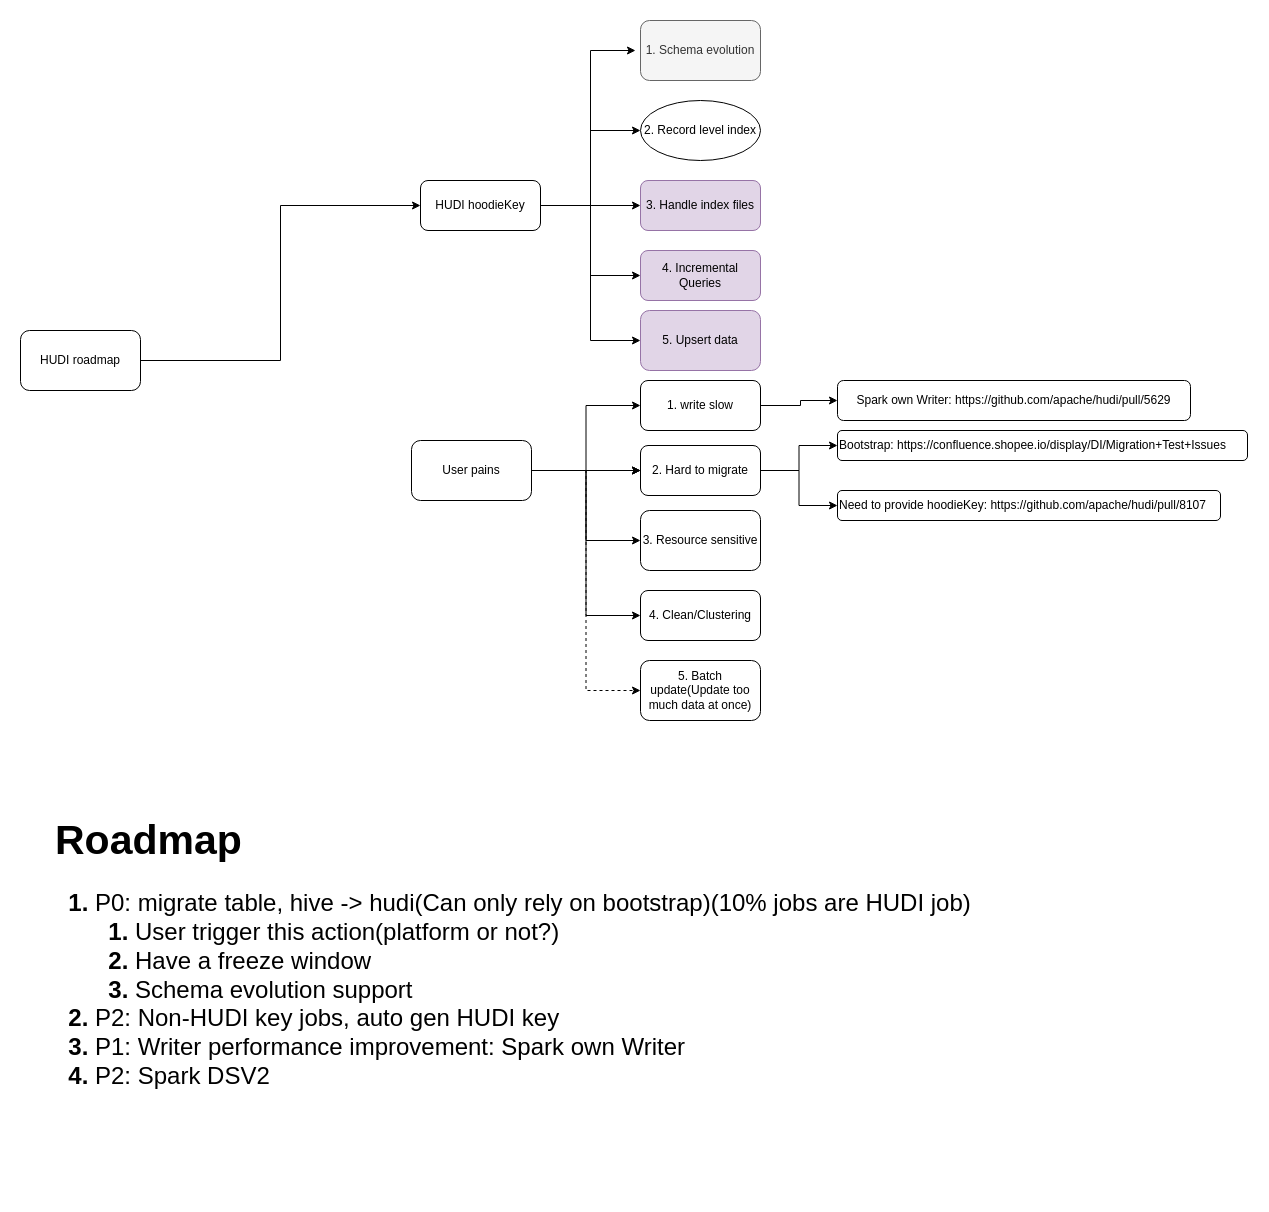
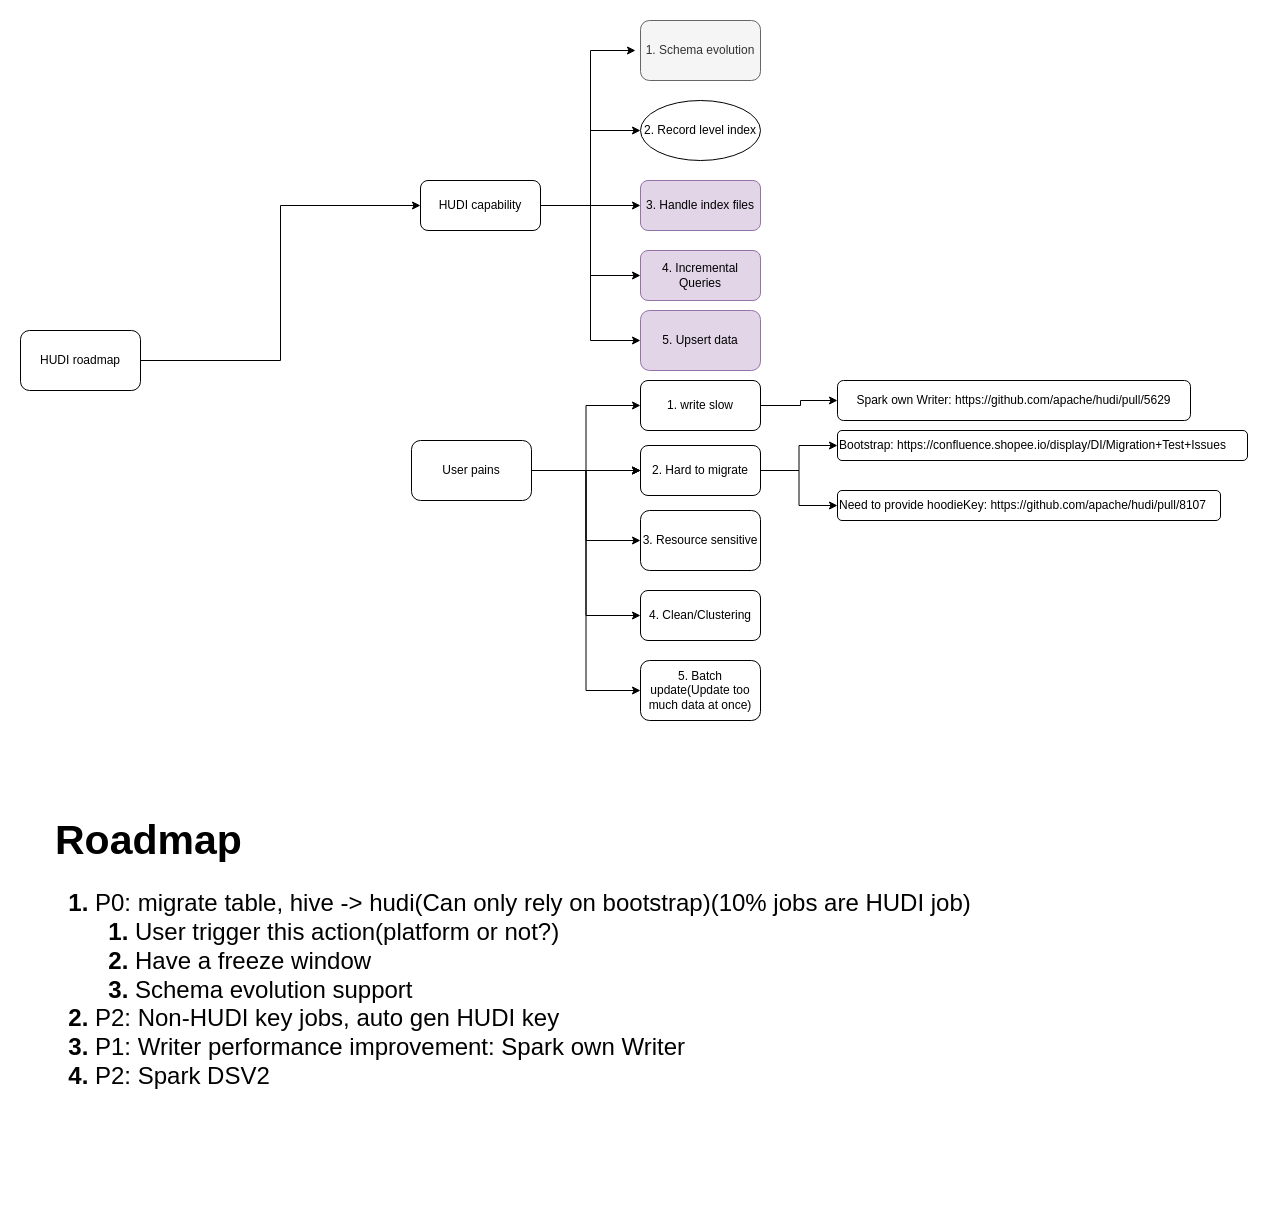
  <mxCell id="0" />
  <mxCell id="1" parent="0" />
  <mxCell id="2" value="" style="edgeStyle=orthogonalEdgeStyle;rounded=0;orthogonalLoop=1;jettySize=auto;html=1;entryX=0;entryY=0.5;entryDx=0;entryDy=0;" edge="1" parent="1" source="3" target="9"><mxGeometry relative="1" as="geometry" /></mxCell>
  <mxCell id="3" value="HUDI roadmap" style="rounded=1;whiteSpace=wrap;html=1;" vertex="1" parent="1"><mxGeometry x="20" y="330" width="120" height="60" as="geometry" /></mxCell>
  <mxCell id="4" value="" style="edgeStyle=orthogonalEdgeStyle;rounded=0;orthogonalLoop=1;jettySize=auto;html=1;entryX=0;entryY=0.5;entryDx=0;entryDy=0;exitX=1;exitY=0.5;exitDx=0;exitDy=0;" edge="1" parent="1" source="9"><mxGeometry relative="1" as="geometry"><mxPoint x="525" y="275" as="sourcePoint" /><mxPoint x="635" y="50" as="targetPoint" /><Array as="points"><mxPoint x="590" y="205" /><mxPoint x="590" y="50" /></Array></mxGeometry></mxCell>
  <mxCell id="5" value="" style="edgeStyle=orthogonalEdgeStyle;rounded=0;orthogonalLoop=1;jettySize=auto;html=1;entryX=0;entryY=0.5;entryDx=0;entryDy=0;" edge="1" parent="1" source="9" target="11"><mxGeometry relative="1" as="geometry" /></mxCell>
  <mxCell id="6" value="" style="edgeStyle=orthogonalEdgeStyle;rounded=0;orthogonalLoop=1;jettySize=auto;html=1;entryX=0;entryY=0.5;entryDx=0;entryDy=0;" edge="1" parent="1" source="9" target="12"><mxGeometry relative="1" as="geometry" /></mxCell>
  <mxCell id="7" value="" style="edgeStyle=orthogonalEdgeStyle;rounded=0;orthogonalLoop=1;jettySize=auto;html=1;entryX=0;entryY=0.5;entryDx=0;entryDy=0;" edge="1" parent="1" source="9" target="13"><mxGeometry relative="1" as="geometry" /></mxCell>
  <mxCell id="8" value="" style="edgeStyle=orthogonalEdgeStyle;rounded=0;orthogonalLoop=1;jettySize=auto;html=1;entryX=0;entryY=0.5;entryDx=0;entryDy=0;" edge="1" parent="1" source="9" target="14"><mxGeometry relative="1" as="geometry" /></mxCell>
- <mxCell id="9" value="HUDI hoodieKey" style="whiteSpace=wrap;html=1;rounded=1;" vertex="1" parent="1"><mxGeometry x="420" y="180" width="120" height="50" as="geometry" /></mxCell>
+ <mxCell id="9" value="HUDI capability" style="whiteSpace=wrap;html=1;rounded=1;" vertex="1" parent="1"><mxGeometry x="420" y="180" width="120" height="50" as="geometry" /></mxCell>
  <mxCell id="10" value="1. Schema evolution" style="whiteSpace=wrap;html=1;rounded=1;fillColor=#f5f5f5;fontColor=#333333;strokeColor=#666666;" vertex="1" parent="1"><mxGeometry x="640" y="20" width="120" height="60" as="geometry" /></mxCell>
  <mxCell id="11" value="2. Record level index" style="ellipse;whiteSpace=wrap;html=1;" vertex="1" parent="1"><mxGeometry x="640" y="100" width="120" height="60" as="geometry" /></mxCell>
  <mxCell id="12" value="3. Handle index files" style="whiteSpace=wrap;html=1;rounded=1;fillColor=#e1d5e7;strokeColor=#9673a6;" vertex="1" parent="1"><mxGeometry x="640" y="180" width="120" height="50" as="geometry" /></mxCell>
  <mxCell id="13" value="4. Incremental Queries" style="whiteSpace=wrap;html=1;rounded=1;fillColor=#e1d5e7;strokeColor=#9673a6;" vertex="1" parent="1"><mxGeometry x="640" y="250" width="120" height="50" as="geometry" /></mxCell>
  <mxCell id="14" value="5. Upsert data" style="whiteSpace=wrap;html=1;rounded=1;fillColor=#e1d5e7;strokeColor=#9673a6;" vertex="1" parent="1"><mxGeometry x="640" y="310" width="120" height="60" as="geometry" /></mxCell>
  <mxCell id="15" value="" style="edgeStyle=orthogonalEdgeStyle;rounded=0;orthogonalLoop=1;jettySize=auto;html=1;entryX=0;entryY=0.5;entryDx=0;entryDy=0;" edge="1" parent="1" source="22" target="25"><mxGeometry relative="1" as="geometry" /></mxCell>
  <mxCell id="16" value="" style="edgeStyle=orthogonalEdgeStyle;rounded=0;orthogonalLoop=1;jettySize=auto;html=1;" edge="1" parent="1" source="22" target="27"><mxGeometry relative="1" as="geometry" /></mxCell>
  <mxCell id="17" value="" style="edgeStyle=orthogonalEdgeStyle;rounded=0;orthogonalLoop=1;jettySize=auto;html=1;" edge="1" parent="1" source="22" target="27"><mxGeometry relative="1" as="geometry" /></mxCell>
  <mxCell id="18" value="" style="edgeStyle=orthogonalEdgeStyle;rounded=0;orthogonalLoop=1;jettySize=auto;html=1;" edge="1" parent="1" source="22" target="27"><mxGeometry relative="1" as="geometry" /></mxCell>
  <mxCell id="19" value="" style="edgeStyle=orthogonalEdgeStyle;rounded=0;orthogonalLoop=1;jettySize=auto;html=1;entryX=0;entryY=0.5;entryDx=0;entryDy=0;exitX=1;exitY=0.5;exitDx=0;exitDy=0;" edge="1" parent="1" source="22" target="28"><mxGeometry relative="1" as="geometry" /></mxCell>
  <mxCell id="20" style="edgeStyle=orthogonalEdgeStyle;rounded=0;orthogonalLoop=1;jettySize=auto;html=1;entryX=0;entryY=0.5;entryDx=0;entryDy=0;" edge="1" parent="1" source="22" target="31"><mxGeometry relative="1" as="geometry" /></mxCell>
- <mxCell id="21" value="" style="edgeStyle=orthogonalEdgeStyle;rounded=0;orthogonalLoop=1;jettySize=auto;html=1;entryX=0;entryY=0.5;entryDx=0;entryDy=0;dashed=1;" edge="1" parent="1" source="22" target="34"><mxGeometry relative="1" as="geometry" /></mxCell>
+ <mxCell id="21" value="" style="edgeStyle=orthogonalEdgeStyle;rounded=0;orthogonalLoop=1;jettySize=auto;html=1;entryX=0;entryY=0.5;entryDx=0;entryDy=0;" edge="1" parent="1" source="22" target="34"><mxGeometry relative="1" as="geometry" /></mxCell>
  <mxCell id="22" value="User pains" style="whiteSpace=wrap;html=1;rounded=1;" vertex="1" parent="1"><mxGeometry x="411" y="440" width="120" height="60" as="geometry" /></mxCell>
  <mxCell id="23" value="" style="edgeStyle=orthogonalEdgeStyle;rounded=0;orthogonalLoop=1;jettySize=auto;html=1;entryX=0;entryY=0.5;entryDx=0;entryDy=0;" edge="1" parent="1" source="25" target="29"><mxGeometry relative="1" as="geometry"><mxPoint x="830" y="405" as="targetPoint" /><Array as="points"><mxPoint x="800" y="405" /><mxPoint x="800" y="400" /></Array></mxGeometry></mxCell>
  <mxCell id="24" value="" style="edgeStyle=orthogonalEdgeStyle;rounded=0;orthogonalLoop=1;jettySize=auto;html=1;exitX=1;exitY=0.5;exitDx=0;exitDy=0;" edge="1" parent="1" source="27" target="32"><mxGeometry relative="1" as="geometry" /></mxCell>
  <mxCell id="25" value="1. write slow" style="whiteSpace=wrap;html=1;rounded=1;" vertex="1" parent="1"><mxGeometry x="640" y="380" width="120" height="50" as="geometry" /></mxCell>
  <mxCell id="26" value="" style="edgeStyle=orthogonalEdgeStyle;rounded=0;orthogonalLoop=1;jettySize=auto;html=1;" edge="1" parent="1" source="27" target="30"><mxGeometry relative="1" as="geometry" /></mxCell>
  <mxCell id="27" value="2. Hard to migrate" style="whiteSpace=wrap;html=1;rounded=1;" vertex="1" parent="1"><mxGeometry x="640" y="445" width="120" height="50" as="geometry" /></mxCell>
  <mxCell id="28" value="3. Resource sensitive" style="whiteSpace=wrap;html=1;rounded=1;" vertex="1" parent="1"><mxGeometry x="640" y="510" width="120" height="60" as="geometry" /></mxCell>
  <mxCell id="29" value="Spark own Writer: https://github.com/apache/hudi/pull/5629" style="whiteSpace=wrap;html=1;rounded=1;" vertex="1" parent="1"><mxGeometry x="837" y="380" width="353" height="40" as="geometry" /></mxCell>
  <mxCell id="30" value="Bootstrap:&amp;nbsp;https://confluence.shopee.io/display/DI/Migration+Test+Issues" style="whiteSpace=wrap;html=1;rounded=1;align=left;" vertex="1" parent="1"><mxGeometry x="837" y="430" width="410" height="30" as="geometry" /></mxCell>
  <mxCell id="31" value="4. Clean/Clustering" style="whiteSpace=wrap;html=1;rounded=1;" vertex="1" parent="1"><mxGeometry x="640" y="590" width="120" height="50" as="geometry" /></mxCell>
  <mxCell id="32" value="Need to provide hoodieKey:&amp;nbsp;https://github.com/apache/hudi/pull/8107" style="whiteSpace=wrap;html=1;rounded=1;align=left;" vertex="1" parent="1"><mxGeometry x="837" y="490" width="383" height="30" as="geometry" /></mxCell>
  <mxCell id="33" value="&lt;h1&gt;&lt;span style=&quot;background-color: initial;&quot;&gt;&lt;font style=&quot;font-size: 41px;&quot;&gt;Roadmap&lt;/font&gt;&lt;/span&gt;&lt;/h1&gt;&lt;h1&gt;&lt;ol style=&quot;&quot;&gt;&lt;li&gt;&lt;span style=&quot;font-weight: 400;&quot;&gt;&lt;font style=&quot;font-size: 24px;&quot;&gt;P0: migrate table, hive -&amp;gt; hudi(Can only rely on bootstrap)(10% jobs are HUDI job)&lt;/font&gt;&lt;/span&gt;&lt;/li&gt;&lt;ol&gt;&lt;li&gt;&lt;span style=&quot;font-weight: 400;&quot;&gt;&lt;font style=&quot;font-size: 24px;&quot;&gt;User trigger this action(platform or not?)&lt;/font&gt;&lt;/span&gt;&lt;/li&gt;&lt;li&gt;&lt;span style=&quot;font-weight: 400;&quot;&gt;Have a freeze window&lt;/span&gt;&lt;/li&gt;&lt;li&gt;&lt;span style=&quot;font-weight: 400;&quot;&gt;Schema evolution support&lt;/span&gt;&lt;/li&gt;&lt;/ol&gt;&lt;li&gt;&lt;span style=&quot;font-weight: 400;&quot;&gt;&lt;font style=&quot;font-size: 24px;&quot;&gt;P2: Non-HUDI key jobs, auto gen HUDI key&lt;/font&gt;&lt;/span&gt;&lt;/li&gt;&lt;li&gt;&lt;span style=&quot;font-weight: 400;&quot;&gt;&lt;font style=&quot;font-size: 24px;&quot;&gt;P1: Writer performance improvement: Spark own Writer&lt;/font&gt;&lt;/span&gt;&lt;/li&gt;&lt;li&gt;&lt;span style=&quot;font-weight: 400;&quot;&gt;&lt;font style=&quot;font-size: 24px;&quot;&gt;P2: Spark DSV2&lt;/font&gt;&lt;/span&gt;&lt;/li&gt;&lt;/ol&gt;&lt;/h1&gt;" style="text;html=1;strokeColor=none;fillColor=none;spacing=5;spacingTop=-20;whiteSpace=wrap;overflow=hidden;rounded=0;" vertex="1" parent="1"><mxGeometry x="50" y="810" width="1100" height="380" as="geometry" /></mxCell>
  <mxCell id="34" value="5. Batch update(Update too much data at once)" style="whiteSpace=wrap;html=1;rounded=1;" vertex="1" parent="1"><mxGeometry x="640" y="660" width="120" height="60" as="geometry" /></mxCell>
